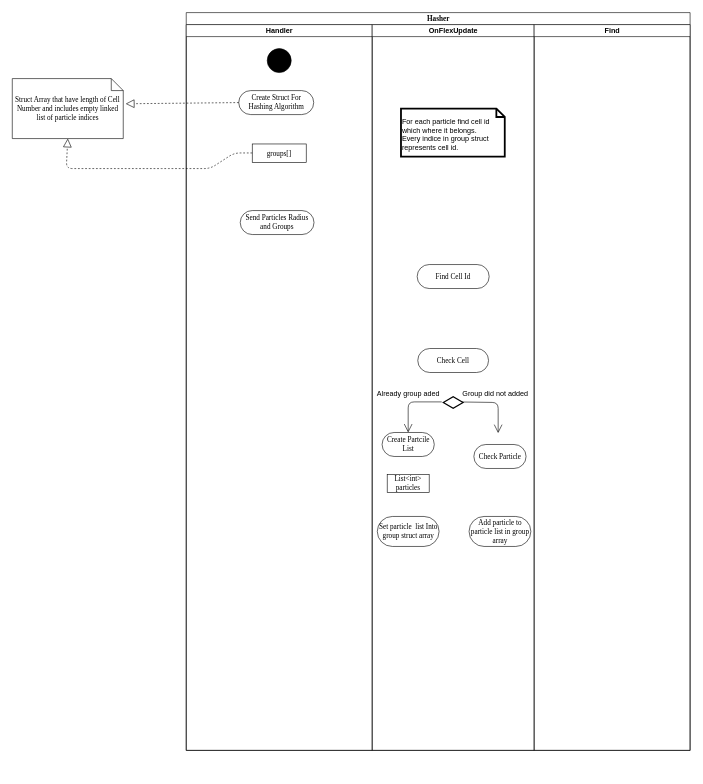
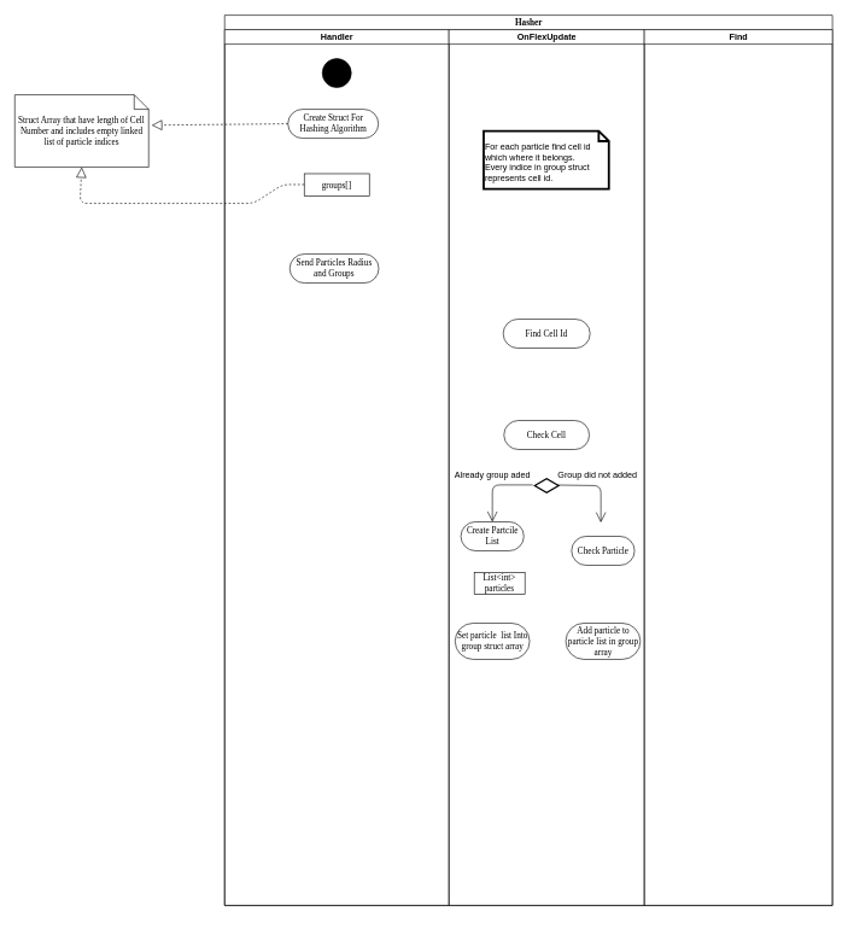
  <mxCell id="0" />
  <mxCell id="1" parent="0" />
  <mxCell id="2" value="Hasher" style="swimlane;html=1;childLayout=stackLayout;startSize=20;rounded=0;shadow=0;comic=0;labelBackgroundColor=none;strokeWidth=1;fontFamily=Verdana;fontSize=12;align=center;" vertex="1" parent="1"><mxGeometry x="310" y="20" width="840" height="1230" as="geometry"><mxRectangle x="40" y="20" width="60" height="20" as="alternateBounds" /></mxGeometry></mxCell>
  <mxCell id="3" value="Handler" style="swimlane;html=1;startSize=20;" vertex="1" parent="2"><mxGeometry y="20" width="310" height="1210" as="geometry" /></mxCell>
  <mxCell id="4" value="" style="ellipse;whiteSpace=wrap;html=1;rounded=0;shadow=0;comic=0;labelBackgroundColor=none;strokeWidth=1;fillColor=#000000;fontFamily=Verdana;fontSize=12;align=center;" vertex="1" parent="3"><mxGeometry x="135" y="40" width="40" height="40" as="geometry" /></mxCell>
  <mxCell id="5" value="Send Particles Radius and Groups" style="rounded=1;whiteSpace=wrap;html=1;shadow=0;comic=0;labelBackgroundColor=none;strokeWidth=1;fontFamily=Verdana;fontSize=12;align=center;arcSize=50;" vertex="1" parent="3"><mxGeometry x="90" y="310" width="123" height="40" as="geometry" /></mxCell>
  <mxCell id="6" value="Create Struct For Hashing Algorithm" style="rounded=1;whiteSpace=wrap;html=1;shadow=0;comic=0;labelBackgroundColor=none;strokeWidth=1;fontFamily=Verdana;fontSize=12;align=center;arcSize=50;" vertex="1" parent="3"><mxGeometry x="87.5" y="110" width="125" height="40" as="geometry" /></mxCell>
  <mxCell id="7" value="groups[]" style="rounded=0;whiteSpace=wrap;html=1;shadow=0;comic=0;labelBackgroundColor=none;strokeWidth=1;fontFamily=Verdana;fontSize=12;align=center;arcSize=50;" vertex="1" parent="3"><mxGeometry x="110" y="199" width="90" height="31" as="geometry" /></mxCell>
  <mxCell id="8" value="" style="endArrow=block;dashed=1;endFill=0;endSize=12;html=1;entryX=0.5;entryY=1;entryDx=0;entryDy=0;entryPerimeter=0;" edge="1" parent="3" target="24"><mxGeometry width="160" relative="1" as="geometry"><mxPoint x="110" y="214" as="sourcePoint" /><mxPoint x="-210" y="214" as="targetPoint" /><Array as="points"><mxPoint x="80" y="214" /><mxPoint x="40" y="240" /><mxPoint x="-40" y="240" /><mxPoint x="-200" y="240" /></Array></mxGeometry></mxCell>
  <mxCell id="9" value="OnFlexUpdate" style="swimlane;html=1;startSize=20;" vertex="1" parent="2"><mxGeometry x="310" y="20" width="270" height="1210" as="geometry" /></mxCell>
  <mxCell id="10" value="Find Cell Id" style="rounded=1;whiteSpace=wrap;html=1;shadow=0;comic=0;labelBackgroundColor=none;strokeWidth=1;fontFamily=Verdana;fontSize=12;align=center;arcSize=50;" vertex="1" parent="9"><mxGeometry x="75" y="400" width="120" height="40" as="geometry" /></mxCell>
  <mxCell id="11" value="&lt;br&gt;For each particle find cell id which where it belongs.&lt;br&gt;Every indice in group struct represents cell id." style="shape=note;whiteSpace=wrap;html=1;size=14;verticalAlign=top;align=left;spacingTop=-6;strokeWidth=3;" vertex="1" parent="9"><mxGeometry x="48" y="140" width="173" height="80" as="geometry" /></mxCell>
  <mxCell id="12" value="Check Cell" style="rounded=1;whiteSpace=wrap;html=1;shadow=0;comic=0;labelBackgroundColor=none;strokeWidth=1;fontFamily=Verdana;fontSize=12;align=center;arcSize=50;" vertex="1" parent="9"><mxGeometry x="76" y="540" width="118" height="40" as="geometry" /></mxCell>
  <mxCell id="13" value="" style="html=1;whiteSpace=wrap;aspect=fixed;shape=isoRectangle;strokeWidth=2;" vertex="1" parent="9"><mxGeometry x="118.5" y="620" width="33" height="20" as="geometry" /></mxCell>
  <mxCell id="14" value="" style="endArrow=open;endFill=1;endSize=12;html=1;" edge="1" parent="9"><mxGeometry width="160" relative="1" as="geometry"><mxPoint x="116" y="629" as="sourcePoint" /><mxPoint x="60" y="680" as="targetPoint" /><Array as="points"><mxPoint x="60" y="629" /></Array></mxGeometry></mxCell>
  <mxCell id="15" value="Already group aded" style="text;html=1;align=center;verticalAlign=middle;resizable=0;points=[];;autosize=1;" vertex="1" parent="9"><mxGeometry y="605" width="120" height="20" as="geometry" /></mxCell>
  <mxCell id="16" value="Group did not added" style="text;html=1;align=center;verticalAlign=middle;resizable=0;points=[];;autosize=1;" vertex="1" parent="9"><mxGeometry x="140" y="605" width="130" height="20" as="geometry" /></mxCell>
  <mxCell id="17" value="" style="endArrow=open;endFill=1;endSize=12;html=1;exitX=0.934;exitY=0.458;exitDx=0;exitDy=0;exitPerimeter=0;" edge="1" parent="9" source="13"><mxGeometry width="160" relative="1" as="geometry"><mxPoint x="239" y="630.0" as="sourcePoint" /><mxPoint x="210" y="681" as="targetPoint" /><Array as="points"><mxPoint x="210" y="630" /></Array></mxGeometry></mxCell>
  <mxCell id="18" value="Create Partcile List" style="rounded=1;whiteSpace=wrap;html=1;shadow=0;comic=0;labelBackgroundColor=none;strokeWidth=1;fontFamily=Verdana;fontSize=12;align=center;arcSize=50;" vertex="1" parent="9"><mxGeometry x="16.5" y="680" width="87" height="40" as="geometry" /></mxCell>
  <mxCell id="19" value="Check Particle" style="rounded=1;whiteSpace=wrap;html=1;shadow=0;comic=0;labelBackgroundColor=none;strokeWidth=1;fontFamily=Verdana;fontSize=12;align=center;arcSize=50;" vertex="1" parent="9"><mxGeometry x="169.5" y="700" width="87" height="40" as="geometry" /></mxCell>
- <mxCell id="20" value="List&amp;lt;int&amp;gt; particles" style="rounded=0;whiteSpace=wrap;html=1;shadow=0;comic=0;labelBackgroundColor=none;strokeWidth=1;fontFamily=Verdana;fontSize=12;align=center;arcSize=50;" vertex="1" parent="9"><mxGeometry x="25" y="750" width="70" height="30" as="geometry" /></mxCell>
+ <mxCell id="20" value="List&amp;lt;int&amp;gt; particles" style="rounded=0;whiteSpace=wrap;html=1;shadow=0;comic=0;labelBackgroundColor=none;strokeWidth=1;fontFamily=Verdana;fontSize=12;align=center;arcSize=50;" vertex="1" parent="9"><mxGeometry x="35" y="750" width="70" height="30" as="geometry" /></mxCell>
  <mxCell id="21" value="Set particle&amp;nbsp; list Into group struct array" style="rounded=1;whiteSpace=wrap;html=1;shadow=0;comic=0;labelBackgroundColor=none;strokeWidth=1;fontFamily=Verdana;fontSize=12;align=center;arcSize=50;" vertex="1" parent="9"><mxGeometry x="8.5" y="820" width="103" height="50" as="geometry" /></mxCell>
  <mxCell id="22" value="Add particle to particle list in group array" style="rounded=1;whiteSpace=wrap;html=1;shadow=0;comic=0;labelBackgroundColor=none;strokeWidth=1;fontFamily=Verdana;fontSize=12;align=center;arcSize=50;" vertex="1" parent="9"><mxGeometry x="161.5" y="820" width="103" height="50" as="geometry" /></mxCell>
  <mxCell id="23" value="Find" style="swimlane;html=1;startSize=20;" vertex="1" parent="2"><mxGeometry x="580" y="20" width="260" height="1210" as="geometry" /></mxCell>
  <mxCell id="24" value="Struct Array that have length of Cell Number and includes empty linked list of particle indices" style="shape=note;whiteSpace=wrap;html=1;rounded=0;shadow=0;comic=0;labelBackgroundColor=none;strokeWidth=1;fontFamily=Verdana;fontSize=12;align=center;size=20;" vertex="1" parent="1"><mxGeometry x="20" y="130" width="185" height="100" as="geometry" /></mxCell>
  <mxCell id="25" value="" style="endArrow=block;dashed=1;endFill=0;endSize=12;html=1;exitX=0;exitY=0.5;exitDx=0;exitDy=0;entryX=1.022;entryY=0.42;entryDx=0;entryDy=0;entryPerimeter=0;" edge="1" parent="1" source="6" target="24"><mxGeometry width="160" relative="1" as="geometry"><mxPoint x="190" y="230" as="sourcePoint" /><mxPoint x="210" y="160" as="targetPoint" /></mxGeometry></mxCell>
  <mxCell id="26" value="" style="text;strokeColor=none;fillColor=none;align=left;verticalAlign=middle;spacingTop=-1;spacingLeft=4;spacingRight=4;rotatable=0;labelPosition=right;points=[];portConstraint=eastwest;" vertex="1" parent="1"><mxGeometry x="20" y="1270" width="20" height="14" as="geometry" /></mxCell>
